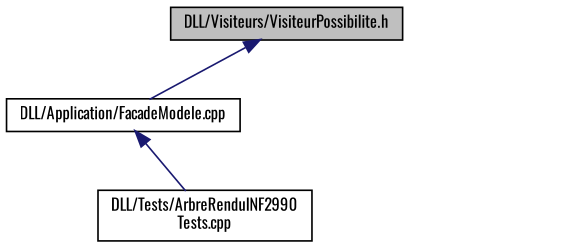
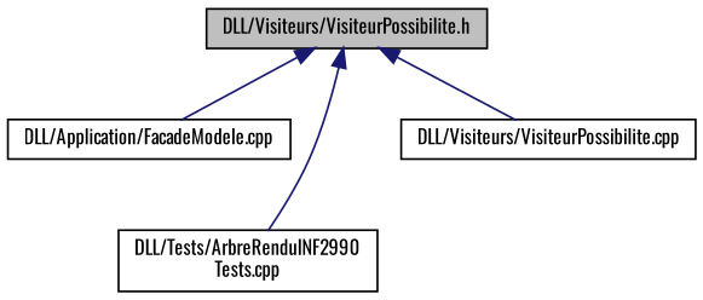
  digraph {
    fontname=Oswald
    node [color=black fillcolor=white fontname=Oswald fontsize=10 shape=record style=filled]
    edge [color=midnightblue dir=back fontname=Oswald fontsize=10 labelfontname=Helvetica labelfontsize=10 style=solid]
    n1 [fillcolor=grey75 fontcolor=black height=0.2 label="DLL/Visiteurs/VisiteurPossibilite.h" width=0.4]
    n2 [height=0.2 label="DLL/Application/FacadeModele.cpp" width=0.4]
    n3 [height=0.2 label="DLL/Tests/ArbreRenduINF2990\lTests.cpp" width=0.4]
+   n4 [height=0.2 label="DLL/Visiteurs/VisiteurPossibilite.cpp" width=0.4]
    n1 -> n2
-   n2 -> n3
+   n1 -> n3
+   n1 -> n4
  }
